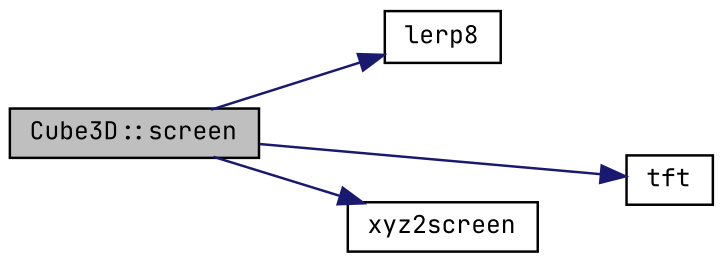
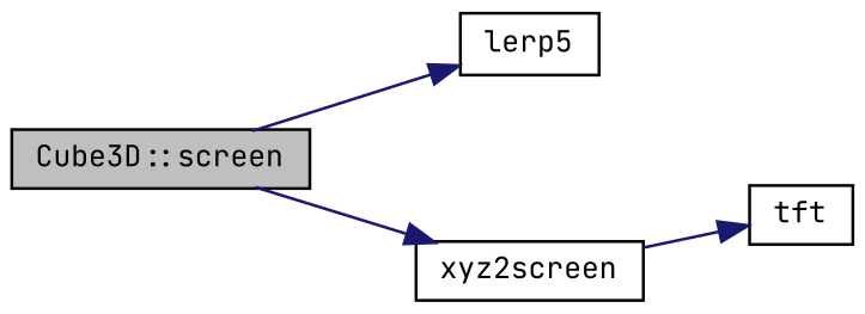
  digraph {
    fontname="JetBrains Mono"
    rankdir=LR
    node [color=black fillcolor=white fontname="JetBrains Mono" fontsize=10 shape=record style=filled]
    edge [color=midnightblue fontname="JetBrains Mono" fontsize=10 labelfontname=Helvetica labelfontsize=10 style=solid]
    n1 [fillcolor=grey75 fontcolor=black height=0.2 label="Cube3D::screen" width=0.4]
-   n2 [height=0.2 label=lerp8 width=0.4]
+   n2 [height=0.2 label=lerp5 width=0.4]
    n3 [height=0.2 label=tft width=0.4]
    n4 [height=0.2 label=xyz2screen width=0.4]
    n1 -> n2
-   n1 -> n3
+   n4 -> n3
    n1 -> n4
  }
